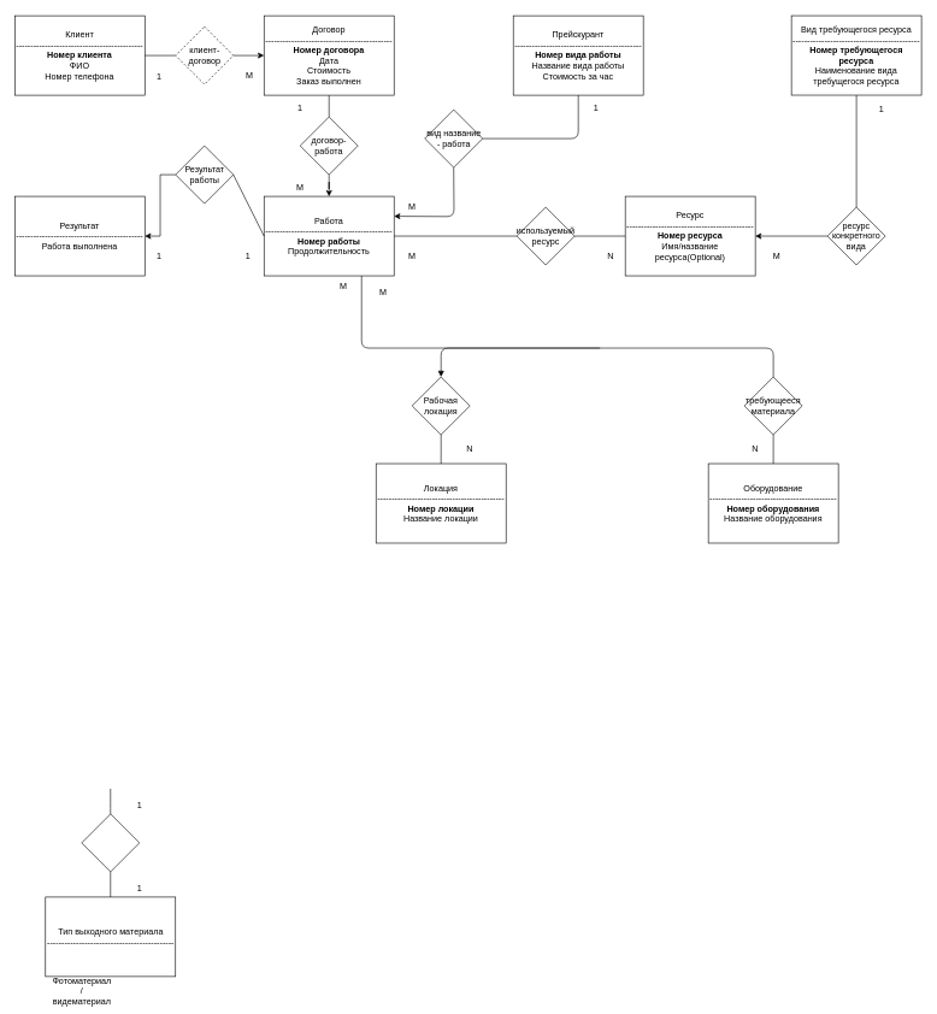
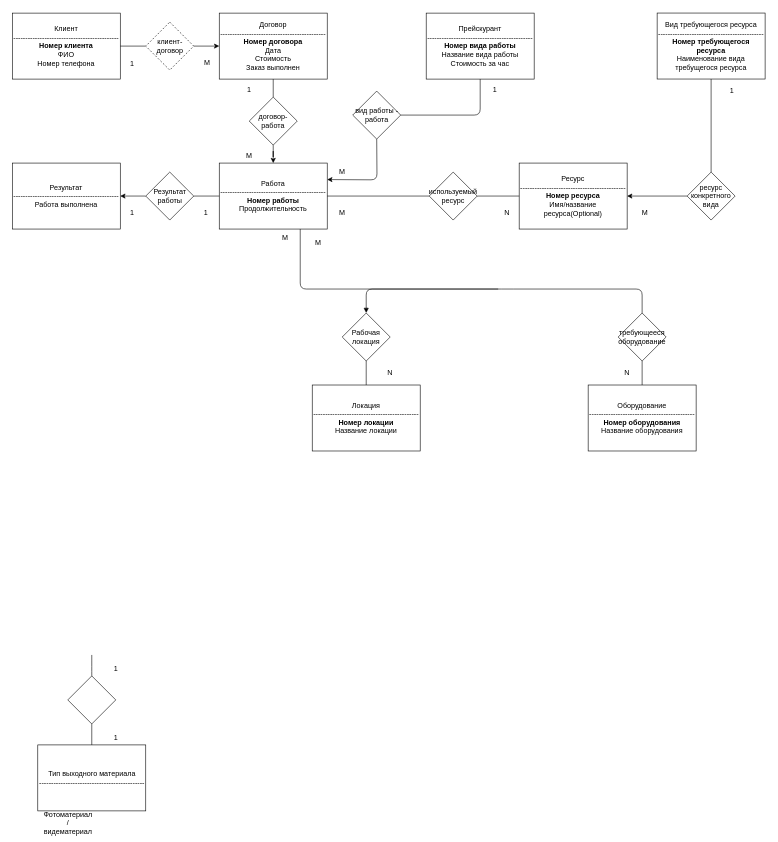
  <mxCell id="0" />
  <mxCell id="1" parent="0" />
  <mxCell id="2" value="Клиент&lt;br&gt;--------------------------------------------&lt;br&gt;&lt;b&gt;Номер клиента&lt;/b&gt;&lt;br&gt;ФИО&lt;br&gt;Номер телефона" style="rounded=0;whiteSpace=wrap;html=1;" parent="1" vertex="1"><mxGeometry x="20" y="21" width="180" height="110" as="geometry" /></mxCell>
  <mxCell id="3" value="Локация&lt;br&gt;--------------------------------------------&lt;br&gt;&lt;b&gt;Номер локации&lt;/b&gt;&lt;br&gt;Название локации" style="rounded=0;whiteSpace=wrap;html=1;" parent="1" vertex="1"><mxGeometry x="520" y="641" width="180" height="110" as="geometry" /></mxCell>
  <mxCell id="4" value="Прейскурант&lt;br&gt;--------------------------------------------&lt;br&gt;&lt;b&gt;Номер вида работы&lt;/b&gt;&lt;br&gt;Название вида работы&lt;br&gt;Стоимость за час" style="rounded=0;whiteSpace=wrap;html=1;" parent="1" vertex="1"><mxGeometry x="710" y="21" width="180" height="110" as="geometry" /></mxCell>
  <mxCell id="5" value="Договор&lt;br&gt;--------------------------------------------&lt;br&gt;&lt;b&gt;Номер договора&lt;br&gt;&lt;/b&gt;Дата&lt;br&gt;Стоимость&lt;br&gt;Заказ выполнен" style="rounded=0;whiteSpace=wrap;html=1;" parent="1" vertex="1"><mxGeometry x="365" y="21" width="180" height="110" as="geometry" /></mxCell>
  <mxCell id="6" value="" style="edgeStyle=orthogonalEdgeStyle;rounded=0;orthogonalLoop=1;jettySize=auto;html=1;" parent="1" source="7" target="5" edge="1"><mxGeometry relative="1" as="geometry" /></mxCell>
  <mxCell id="7" value="клиент-договор" style="rhombus;whiteSpace=wrap;html=1;dashed=1;" parent="1" vertex="1"><mxGeometry x="242.5" y="36" width="80" height="80" as="geometry" /></mxCell>
  <mxCell id="8" value="Работа&lt;br&gt;--------------------------------------------&lt;br&gt;&lt;b&gt;Номер работы&lt;/b&gt;&lt;br&gt;Продолжительность" style="rounded=0;whiteSpace=wrap;html=1;" parent="1" vertex="1"><mxGeometry x="365" y="271" width="180" height="110" as="geometry" /></mxCell>
- <mxCell id="9" value="вид название - работа" style="rhombus;whiteSpace=wrap;html=1;" parent="1" vertex="1"><mxGeometry x="587.5" y="151" width="80" height="80" as="geometry" /></mxCell>
+ <mxCell id="9" value="вид работы - работа" style="rhombus;whiteSpace=wrap;html=1;" parent="1" vertex="1"><mxGeometry x="587.5" y="151" width="80" height="80" as="geometry" /></mxCell>
  <mxCell id="10" value="" style="endArrow=none;html=1;exitX=0.5;exitY=1;exitDx=0;exitDy=0;entryX=1;entryY=0.5;entryDx=0;entryDy=0;" parent="1" source="4" target="9" edge="1"><mxGeometry width="50" height="50" relative="1" as="geometry"><mxPoint x="690" y="86" as="sourcePoint" /><mxPoint x="745" y="86" as="targetPoint" /><Array as="points"><mxPoint x="800" y="191" /></Array></mxGeometry></mxCell>
  <mxCell id="11" value="" style="edgeStyle=orthogonalEdgeStyle;rounded=0;orthogonalLoop=1;jettySize=auto;html=1;" parent="1" source="12" target="8" edge="1"><mxGeometry relative="1" as="geometry" /></mxCell>
  <mxCell id="12" value="договор-работа" style="rhombus;whiteSpace=wrap;html=1;" parent="1" vertex="1"><mxGeometry x="415" y="161" width="80" height="80" as="geometry" /></mxCell>
  <mxCell id="13" value="" style="endArrow=none;html=1;exitX=0.5;exitY=1;exitDx=0;exitDy=0;entryX=0.5;entryY=0;entryDx=0;entryDy=0;" parent="1" source="5" target="12" edge="1"><mxGeometry width="50" height="50" relative="1" as="geometry"><mxPoint x="375" y="86" as="sourcePoint" /><mxPoint x="312.5" y="86" as="targetPoint" /></mxGeometry></mxCell>
  <mxCell id="14" value="Рабочая локация" style="rhombus;whiteSpace=wrap;html=1;" parent="1" vertex="1"><mxGeometry x="570" y="521" width="80" height="80" as="geometry" /></mxCell>
  <mxCell id="15" value="" style="endArrow=none;html=1;exitX=0.5;exitY=1;exitDx=0;exitDy=0;entryX=0.5;entryY=0;entryDx=0;entryDy=0;" parent="1" source="14" target="3" edge="1"><mxGeometry width="50" height="50" relative="1" as="geometry"><mxPoint x="532.5" y="96" as="sourcePoint" /><mxPoint x="470" y="96" as="targetPoint" /></mxGeometry></mxCell>
  <mxCell id="16" value="Оборудование&lt;br&gt;--------------------------------------------&lt;br&gt;&lt;b&gt;Номер оборудования&lt;/b&gt;&lt;br&gt;Название оборудования" style="rounded=0;whiteSpace=wrap;html=1;" parent="1" vertex="1"><mxGeometry x="980" y="641" width="180" height="110" as="geometry" /></mxCell>
- <mxCell id="17" value="требующееся материала" style="rhombus;whiteSpace=wrap;html=1;" parent="1" vertex="1"><mxGeometry x="1030" y="521" width="80" height="80" as="geometry" /></mxCell>
+ <mxCell id="17" value="требующееся оборудование" style="rhombus;whiteSpace=wrap;html=1;" parent="1" vertex="1"><mxGeometry x="1030" y="521" width="80" height="80" as="geometry" /></mxCell>
  <mxCell id="18" value="" style="endArrow=none;html=1;exitX=0.5;exitY=1;exitDx=0;exitDy=0;entryX=0.5;entryY=0;entryDx=0;entryDy=0;" parent="1" source="17" target="16" edge="1"><mxGeometry width="50" height="50" relative="1" as="geometry"><mxPoint x="850" y="611" as="sourcePoint" /><mxPoint x="850" y="651" as="targetPoint" /></mxGeometry></mxCell>
  <mxCell id="19" value="Результат&lt;br&gt;--------------------------------------------&lt;br&gt;Работа выполнена&lt;br&gt;" style="rounded=0;whiteSpace=wrap;html=1;" parent="1" vertex="1"><mxGeometry x="20" y="271" width="180" height="110" as="geometry" /></mxCell>
  <mxCell id="20" value="" style="edgeStyle=orthogonalEdgeStyle;rounded=0;orthogonalLoop=1;jettySize=auto;html=1;" parent="1" source="21" target="19" edge="1"><mxGeometry relative="1" as="geometry" /></mxCell>
- <mxCell id="21" value="Результат работы" style="rhombus;whiteSpace=wrap;html=1;" parent="1" vertex="1"><mxGeometry x="242.5" y="201" width="80" height="80" as="geometry" /></mxCell>
+ <mxCell id="21" value="Результат работы" style="rhombus;whiteSpace=wrap;html=1;" parent="1" vertex="1"><mxGeometry x="242.5" y="286" width="80" height="80" as="geometry" /></mxCell>
  <mxCell id="22" value="" style="endArrow=none;html=1;exitX=1;exitY=0.5;exitDx=0;exitDy=0;entryX=0;entryY=0.5;entryDx=0;entryDy=0;" parent="1" source="21" target="8" edge="1"><mxGeometry width="50" height="50" relative="1" as="geometry"><mxPoint x="252.5" y="86" as="sourcePoint" /><mxPoint x="210" y="86" as="targetPoint" /></mxGeometry></mxCell>
  <mxCell id="23" value="Вид требующегося ресурса&lt;br&gt;--------------------------------------------&lt;br&gt;&lt;b&gt;Номер требующегося ресурса&lt;/b&gt;&lt;br&gt;Наименование вида требущегося ресурса" style="rounded=0;whiteSpace=wrap;html=1;" parent="1" vertex="1"><mxGeometry x="1095" y="20.9" width="180" height="110" as="geometry" /></mxCell>
  <mxCell id="24" value="Ресурс&lt;br&gt;--------------------------------------------&lt;br&gt;&lt;b&gt;Номер ресурса&lt;/b&gt;&lt;br&gt;Имя/название ресурса(Optional)" style="rounded=0;whiteSpace=wrap;html=1;" parent="1" vertex="1"><mxGeometry x="865" y="271" width="180" height="110" as="geometry" /></mxCell>
  <mxCell id="25" value="" style="edgeStyle=orthogonalEdgeStyle;rounded=0;orthogonalLoop=1;jettySize=auto;html=1;" parent="1" source="26" target="24" edge="1"><mxGeometry relative="1" as="geometry" /></mxCell>
  <mxCell id="26" value="ресурс конкретного вида" style="rhombus;whiteSpace=wrap;html=1;" parent="1" vertex="1"><mxGeometry x="1145" y="286" width="80" height="80" as="geometry" /></mxCell>
  <mxCell id="27" value="" style="endArrow=none;html=1;exitX=0.5;exitY=0;exitDx=0;exitDy=0;entryX=0.5;entryY=1;entryDx=0;entryDy=0;" parent="1" source="26" target="23" edge="1"><mxGeometry width="50" height="50" relative="1" as="geometry"><mxPoint x="332.5" y="336" as="sourcePoint" /><mxPoint x="375" y="336" as="targetPoint" /></mxGeometry></mxCell>
  <mxCell id="28" value="используемый ресурс" style="rhombus;whiteSpace=wrap;html=1;" parent="1" vertex="1"><mxGeometry x="715" y="286" width="80" height="80" as="geometry" /></mxCell>
  <mxCell id="29" value="" style="endArrow=none;html=1;exitX=0;exitY=0.5;exitDx=0;exitDy=0;entryX=1;entryY=0.5;entryDx=0;entryDy=0;" parent="1" source="24" target="28" edge="1"><mxGeometry width="50" height="50" relative="1" as="geometry"><mxPoint x="332.5" y="336" as="sourcePoint" /><mxPoint x="375" y="336" as="targetPoint" /><Array as="points" /></mxGeometry></mxCell>
  <mxCell id="30" value="" style="endArrow=none;html=1;exitX=0;exitY=0.5;exitDx=0;exitDy=0;entryX=1;entryY=0.5;entryDx=0;entryDy=0;" parent="1" source="28" target="8" edge="1"><mxGeometry width="50" height="50" relative="1" as="geometry"><mxPoint x="720" y="676" as="sourcePoint" /><mxPoint x="465" y="593.5" as="targetPoint" /><Array as="points" /></mxGeometry></mxCell>
  <mxCell id="31" value="Тип выходного материала&lt;br&gt;--------------------------------------------" style="rounded=0;whiteSpace=wrap;html=1;" parent="1" vertex="1"><mxGeometry x="62.5" y="1241" width="180" height="110" as="geometry" /></mxCell>
  <mxCell id="32" value="" style="rhombus;whiteSpace=wrap;html=1;" parent="1" vertex="1"><mxGeometry x="112.5" y="1126" width="80" height="80" as="geometry" /></mxCell>
  <mxCell id="33" value="" style="endArrow=none;html=1;exitX=0.5;exitY=0;exitDx=0;exitDy=0;entryX=0.5;entryY=1;entryDx=0;entryDy=0;" parent="1" source="32" edge="1"><mxGeometry width="50" height="50" relative="1" as="geometry"><mxPoint x="375" y="1046" as="sourcePoint" /><mxPoint x="152.5" y="1091" as="targetPoint" /><Array as="points"><mxPoint x="152.5" y="1111" /></Array></mxGeometry></mxCell>
  <mxCell id="34" value="" style="endArrow=none;html=1;exitX=0.5;exitY=0;exitDx=0;exitDy=0;entryX=0.5;entryY=1;entryDx=0;entryDy=0;" parent="1" source="31" target="32" edge="1"><mxGeometry width="50" height="50" relative="1" as="geometry"><mxPoint x="392.5" y="1181" as="sourcePoint" /><mxPoint x="462.5" y="1101" as="targetPoint" /><Array as="points" /></mxGeometry></mxCell>
  <mxCell id="35" value="Фотоматериал / видематериал" style="text;html=1;strokeColor=none;fillColor=none;align=center;verticalAlign=middle;whiteSpace=wrap;rounded=0;" parent="1" vertex="1"><mxGeometry x="92.5" y="1361" width="40" height="20" as="geometry" /></mxCell>
  <mxCell id="36" value="" style="endArrow=block;html=1;exitX=0.5;exitY=0;exitDx=0;exitDy=0;entryX=0.5;entryY=0;entryDx=0;entryDy=0;" parent="1" source="17" target="14" edge="1"><mxGeometry width="50" height="50" relative="1" as="geometry"><mxPoint x="620" y="611" as="sourcePoint" /><mxPoint x="620" y="651" as="targetPoint" /><Array as="points"><mxPoint x="1070" y="481" /><mxPoint x="845" y="481" /><mxPoint x="610" y="481" /></Array></mxGeometry></mxCell>
  <mxCell id="37" value="" style="endArrow=none;html=1;entryX=0.75;entryY=1;entryDx=0;entryDy=0;" parent="1" target="8" edge="1"><mxGeometry width="50" height="50" relative="1" as="geometry"><mxPoint x="830" y="481" as="sourcePoint" /><mxPoint x="540" y="411" as="targetPoint" /><Array as="points"><mxPoint x="500" y="481" /></Array></mxGeometry></mxCell>
  <mxCell id="38" value="1" style="text;html=1;strokeColor=none;fillColor=none;align=center;verticalAlign=middle;whiteSpace=wrap;rounded=0;" parent="1" vertex="1"><mxGeometry x="200" y="96" width="40" height="20" as="geometry" /></mxCell>
  <mxCell id="39" value="" style="endArrow=none;html=1;exitX=0;exitY=0.5;exitDx=0;exitDy=0;entryX=1;entryY=0.5;entryDx=0;entryDy=0;" parent="1" source="7" target="2" edge="1"><mxGeometry width="50" height="50" relative="1" as="geometry"><mxPoint x="120" y="426" as="sourcePoint" /><mxPoint x="120" y="391" as="targetPoint" /><Array as="points" /></mxGeometry></mxCell>
  <mxCell id="40" value="M" style="text;html=1;strokeColor=none;fillColor=none;align=center;verticalAlign=middle;whiteSpace=wrap;rounded=0;" parent="1" vertex="1"><mxGeometry x="325" y="91" width="40" height="25" as="geometry" /></mxCell>
  <mxCell id="41" value="M" style="text;html=1;strokeColor=none;fillColor=none;align=center;verticalAlign=middle;whiteSpace=wrap;rounded=0;" parent="1" vertex="1"><mxGeometry x="395" y="246" width="40" height="25" as="geometry" /></mxCell>
  <mxCell id="42" value="1" style="text;html=1;strokeColor=none;fillColor=none;align=center;verticalAlign=middle;whiteSpace=wrap;rounded=0;" parent="1" vertex="1"><mxGeometry x="395" y="136" width="40" height="25" as="geometry" /></mxCell>
  <mxCell id="43" value="1" style="text;html=1;strokeColor=none;fillColor=none;align=center;verticalAlign=middle;whiteSpace=wrap;rounded=0;" parent="1" vertex="1"><mxGeometry x="200" y="341" width="40" height="25" as="geometry" /></mxCell>
  <mxCell id="44" value="1" style="text;html=1;strokeColor=none;fillColor=none;align=center;verticalAlign=middle;whiteSpace=wrap;rounded=0;" parent="1" vertex="1"><mxGeometry x="322.5" y="341" width="40" height="25" as="geometry" /></mxCell>
  <mxCell id="45" value="1" style="text;html=1;strokeColor=none;fillColor=none;align=center;verticalAlign=middle;whiteSpace=wrap;rounded=0;" parent="1" vertex="1"><mxGeometry x="172.5" y="1101" width="40" height="25" as="geometry" /></mxCell>
  <mxCell id="46" value="1" style="text;html=1;strokeColor=none;fillColor=none;align=center;verticalAlign=middle;whiteSpace=wrap;rounded=0;" parent="1" vertex="1"><mxGeometry x="172.5" y="1216" width="40" height="25" as="geometry" /></mxCell>
  <mxCell id="47" value="M" style="text;html=1;strokeColor=none;fillColor=none;align=center;verticalAlign=middle;whiteSpace=wrap;rounded=0;" parent="1" vertex="1"><mxGeometry x="455" y="382.5" width="40" height="25" as="geometry" /></mxCell>
  <mxCell id="48" value="M" style="text;html=1;strokeColor=none;fillColor=none;align=center;verticalAlign=middle;whiteSpace=wrap;rounded=0;" parent="1" vertex="1"><mxGeometry x="550" y="341" width="40" height="25" as="geometry" /></mxCell>
  <mxCell id="49" value="M" style="text;html=1;strokeColor=none;fillColor=none;align=center;verticalAlign=middle;whiteSpace=wrap;rounded=0;" parent="1" vertex="1"><mxGeometry x="550" y="273.5" width="40" height="25" as="geometry" /></mxCell>
  <mxCell id="50" value="N" style="text;html=1;strokeColor=none;fillColor=none;align=center;verticalAlign=middle;whiteSpace=wrap;rounded=0;" parent="1" vertex="1"><mxGeometry x="630" y="608.5" width="40" height="25" as="geometry" /></mxCell>
  <mxCell id="51" value="N" style="text;html=1;strokeColor=none;fillColor=none;align=center;verticalAlign=middle;whiteSpace=wrap;rounded=0;" parent="1" vertex="1"><mxGeometry x="1025" y="608.5" width="40" height="25" as="geometry" /></mxCell>
  <mxCell id="52" value="M" style="text;html=1;strokeColor=none;fillColor=none;align=center;verticalAlign=middle;whiteSpace=wrap;rounded=0;" parent="1" vertex="1"><mxGeometry x="510" y="391" width="40" height="25" as="geometry" /></mxCell>
  <mxCell id="53" value="M" style="text;html=1;strokeColor=none;fillColor=none;align=center;verticalAlign=middle;whiteSpace=wrap;rounded=0;" parent="1" vertex="1"><mxGeometry x="1055" y="341" width="40" height="25" as="geometry" /></mxCell>
  <mxCell id="54" value="1" style="text;html=1;strokeColor=none;fillColor=none;align=center;verticalAlign=middle;whiteSpace=wrap;rounded=0;" parent="1" vertex="1"><mxGeometry x="1200" y="138.5" width="40" height="25" as="geometry" /></mxCell>
  <mxCell id="55" value="N" style="text;html=1;strokeColor=none;fillColor=none;align=center;verticalAlign=middle;whiteSpace=wrap;rounded=0;" parent="1" vertex="1"><mxGeometry x="825" y="341" width="40" height="25" as="geometry" /></mxCell>
  <mxCell id="56" value="1" style="text;html=1;strokeColor=none;fillColor=none;align=center;verticalAlign=middle;whiteSpace=wrap;rounded=0;" parent="1" vertex="1"><mxGeometry x="805" y="136" width="40" height="25" as="geometry" /></mxCell>
  <mxCell id="57" value="" style="endArrow=classic;html=1;exitX=0.5;exitY=1;exitDx=0;exitDy=0;entryX=1;entryY=0.25;entryDx=0;entryDy=0;" edge="1" parent="1" source="9" target="8"><mxGeometry width="50" height="50" relative="1" as="geometry"><mxPoint x="630" y="51" as="sourcePoint" /><mxPoint x="680" y="1" as="targetPoint" /><Array as="points"><mxPoint x="628" y="299" /></Array></mxGeometry></mxCell>
